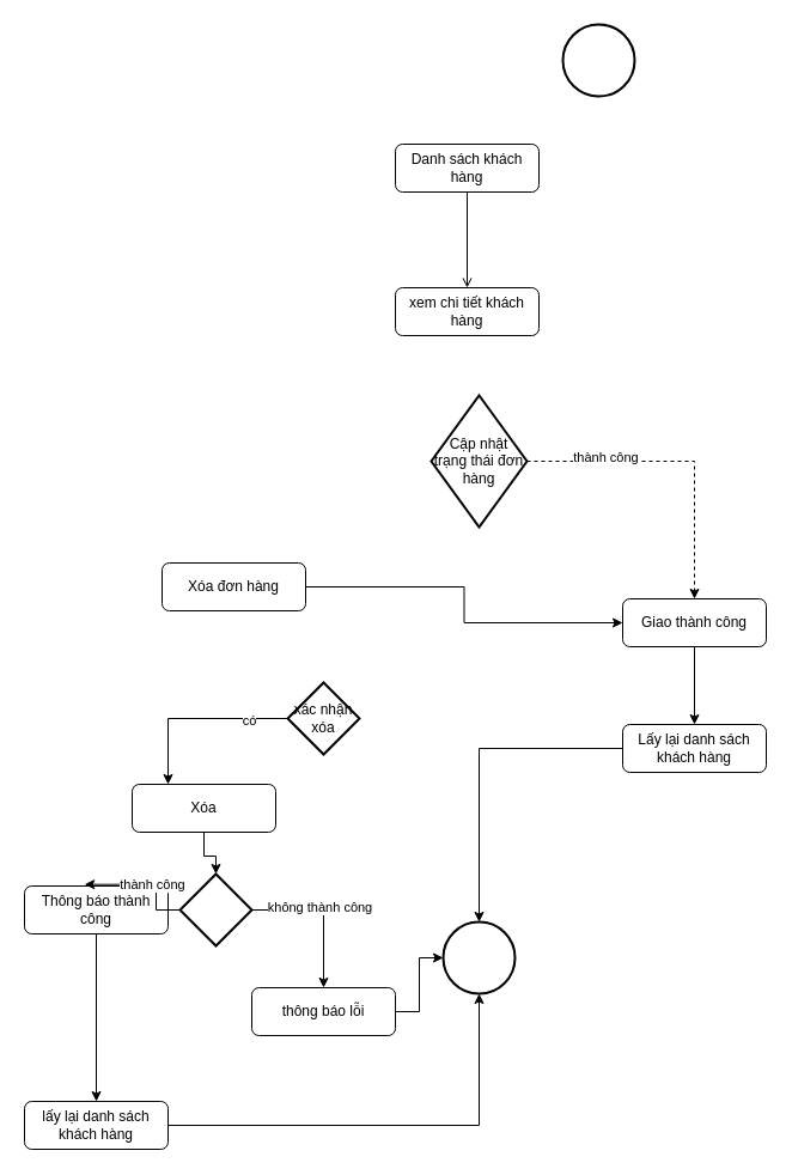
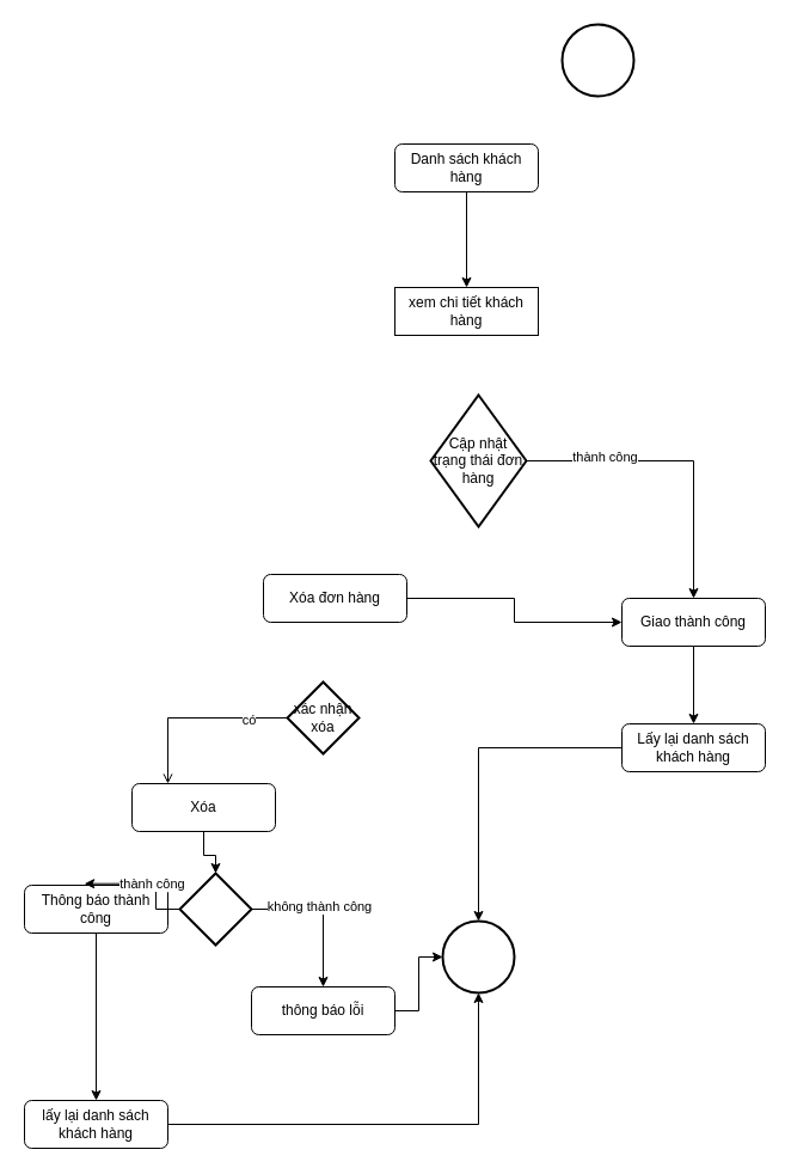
  <mxCell id="0" />
  <mxCell id="1" parent="0" />
- <mxCell id="2" value="" style="edgeStyle=orthogonalEdgeStyle;rounded=0;orthogonalLoop=1;jettySize=auto;html=1;endArrow=open;" edge="1" parent="1" source="3" target="6"><mxGeometry relative="1" as="geometry" /></mxCell>
+ <mxCell id="2" value="" style="edgeStyle=orthogonalEdgeStyle;rounded=0;orthogonalLoop=1;jettySize=auto;html=1;" edge="1" parent="1" source="3" target="6"><mxGeometry relative="1" as="geometry" /></mxCell>
  <mxCell id="3" value="Danh sách khách hàng" style="rounded=1;whiteSpace=wrap;html=1;fontSize=12;glass=0;strokeWidth=1;shadow=0;" parent="1" vertex="1"><mxGeometry x="330" y="120" width="120" height="40" as="geometry" /></mxCell>
  <mxCell id="4" value="" style="strokeWidth=2;html=1;shape=mxgraph.flowchart.start_2;whiteSpace=wrap;" vertex="1" parent="1"><mxGeometry x="470" y="20" width="60" height="60" as="geometry" /></mxCell>
  <mxCell id="5" value="" style="strokeWidth=2;html=1;shape=mxgraph.flowchart.start_2;whiteSpace=wrap;" vertex="1" parent="1"><mxGeometry x="370" y="770" width="60" height="60" as="geometry" /></mxCell>
- <mxCell id="6" value="xem chi tiết khách hàng" style="rounded=1;whiteSpace=wrap;html=1;fontSize=12;glass=0;strokeWidth=1;shadow=0;" vertex="1" parent="1"><mxGeometry x="330" y="240" width="120" height="40" as="geometry" /></mxCell>
- <mxCell id="7" style="edgeStyle=orthogonalEdgeStyle;rounded=0;orthogonalLoop=1;jettySize=auto;html=1;entryX=0.5;entryY=0;entryDx=0;entryDy=0;dashed=1;" edge="1" parent="1" source="9" target="29"><mxGeometry relative="1" as="geometry" /></mxCell>
+ <mxCell id="6" value="xem chi tiết khách hàng" style="whiteSpace=wrap;html=1;fontSize=12;glass=0;strokeWidth=1;shadow=0;rounded=0;" vertex="1" parent="1"><mxGeometry x="330" y="240" width="120" height="40" as="geometry" /></mxCell>
+ <mxCell id="7" style="edgeStyle=orthogonalEdgeStyle;rounded=0;orthogonalLoop=1;jettySize=auto;html=1;entryX=0.5;entryY=0;entryDx=0;entryDy=0;" edge="1" parent="1" source="9" target="29"><mxGeometry relative="1" as="geometry" /></mxCell>
  <mxCell id="8" value="thành công" style="edgeLabel;html=1;align=center;verticalAlign=middle;resizable=0;points=[];" vertex="1" connectable="0" parent="7"><mxGeometry x="-0.494" y="4" relative="1" as="geometry"><mxPoint as="offset" /></mxGeometry></mxCell>
  <mxCell id="9" value="Cập nhật trạng thái đơn hàng" style="strokeWidth=2;html=1;shape=mxgraph.flowchart.decision;whiteSpace=wrap;" vertex="1" parent="1"><mxGeometry x="360" y="330" width="80" height="110" as="geometry" /></mxCell>
  <mxCell id="10" value="" style="edgeStyle=orthogonalEdgeStyle;rounded=0;orthogonalLoop=1;jettySize=auto;html=1;" edge="1" parent="1" source="11" target="29"><mxGeometry relative="1" as="geometry" /></mxCell>
- <mxCell id="11" value="Xóa đơn hàng" style="rounded=1;whiteSpace=wrap;html=1;fontSize=12;glass=0;strokeWidth=1;shadow=0;" vertex="1" parent="1"><mxGeometry x="135" y="470" width="120" height="40" as="geometry" /></mxCell>
+ <mxCell id="11" value="Xóa đơn hàng" style="rounded=1;whiteSpace=wrap;html=1;fontSize=12;glass=0;strokeWidth=1;shadow=0;" vertex="1" parent="1"><mxGeometry x="220" y="480" width="120" height="40" as="geometry" /></mxCell>
  <mxCell id="12" value="" style="edgeStyle=orthogonalEdgeStyle;rounded=0;orthogonalLoop=1;jettySize=auto;html=1;" edge="1" parent="1" source="13" target="21"><mxGeometry relative="1" as="geometry" /></mxCell>
  <mxCell id="13" value="Xóa" style="rounded=1;whiteSpace=wrap;html=1;fontSize=12;glass=0;strokeWidth=1;shadow=0;" vertex="1" parent="1"><mxGeometry x="110" y="655" width="120" height="40" as="geometry" /></mxCell>
- <mxCell id="14" style="edgeStyle=orthogonalEdgeStyle;rounded=0;orthogonalLoop=1;jettySize=auto;html=1;entryX=0.25;entryY=0;entryDx=0;entryDy=0;exitX=0;exitY=0.5;exitDx=0;exitDy=0;exitPerimeter=0;" edge="1" parent="1" source="16" target="13"><mxGeometry relative="1" as="geometry" /></mxCell>
+ <mxCell id="14" style="edgeStyle=orthogonalEdgeStyle;rounded=0;orthogonalLoop=1;jettySize=auto;html=1;entryX=0.25;entryY=0;entryDx=0;entryDy=0;exitX=0;exitY=0.5;exitDx=0;exitDy=0;exitPerimeter=0;endArrow=open;" edge="1" parent="1" source="16" target="13"><mxGeometry relative="1" as="geometry" /></mxCell>
  <mxCell id="15" value="có" style="edgeLabel;html=1;align=center;verticalAlign=middle;resizable=0;points=[];" vertex="1" connectable="0" parent="14"><mxGeometry x="-0.559" y="1" relative="1" as="geometry"><mxPoint x="1" as="offset" /></mxGeometry></mxCell>
  <mxCell id="16" value="xác nhận xóa" style="strokeWidth=2;html=1;shape=mxgraph.flowchart.decision;whiteSpace=wrap;" vertex="1" parent="1"><mxGeometry x="240" y="570" width="60" height="60" as="geometry" /></mxCell>
  <mxCell id="17" value="" style="edgeStyle=orthogonalEdgeStyle;rounded=0;orthogonalLoop=1;jettySize=auto;html=1;" edge="1" parent="1" source="18" target="24"><mxGeometry relative="1" as="geometry" /></mxCell>
  <mxCell id="18" value="Thông báo thành công" style="rounded=1;whiteSpace=wrap;html=1;fontSize=12;glass=0;strokeWidth=1;shadow=0;" vertex="1" parent="1"><mxGeometry x="20" y="740" width="120" height="40" as="geometry" /></mxCell>
  <mxCell id="19" style="edgeStyle=orthogonalEdgeStyle;rounded=0;orthogonalLoop=1;jettySize=auto;html=1;exitX=1;exitY=0.5;exitDx=0;exitDy=0;exitPerimeter=0;" edge="1" parent="1" source="21" target="27"><mxGeometry relative="1" as="geometry" /></mxCell>
  <mxCell id="20" value="không thành công" style="edgeLabel;html=1;align=center;verticalAlign=middle;resizable=0;points=[];" vertex="1" connectable="0" parent="19"><mxGeometry x="-0.428" y="3" relative="1" as="geometry"><mxPoint x="20" as="offset" /></mxGeometry></mxCell>
  <mxCell id="21" value="" style="strokeWidth=2;html=1;shape=mxgraph.flowchart.decision;whiteSpace=wrap;" vertex="1" parent="1"><mxGeometry x="150" y="730" width="60" height="60" as="geometry" /></mxCell>
  <mxCell id="22" style="edgeStyle=orthogonalEdgeStyle;rounded=0;orthogonalLoop=1;jettySize=auto;html=1;entryX=0.418;entryY=-0.033;entryDx=0;entryDy=0;entryPerimeter=0;" edge="1" parent="1" source="21" target="18"><mxGeometry relative="1" as="geometry" /></mxCell>
  <mxCell id="23" value="thành công" style="edgeLabel;html=1;align=center;verticalAlign=middle;resizable=0;points=[];" vertex="1" connectable="0" parent="22"><mxGeometry x="-0.114" relative="1" as="geometry"><mxPoint as="offset" /></mxGeometry></mxCell>
  <mxCell id="24" value="lấy lại danh sách khách hàng" style="rounded=1;whiteSpace=wrap;html=1;fontSize=12;glass=0;strokeWidth=1;shadow=0;" vertex="1" parent="1"><mxGeometry x="20" y="920" width="120" height="40" as="geometry" /></mxCell>
  <mxCell id="25" style="edgeStyle=orthogonalEdgeStyle;rounded=0;orthogonalLoop=1;jettySize=auto;html=1;entryX=0.5;entryY=1;entryDx=0;entryDy=0;entryPerimeter=0;" edge="1" parent="1" source="24" target="5"><mxGeometry relative="1" as="geometry" /></mxCell>
  <mxCell id="26" style="edgeStyle=orthogonalEdgeStyle;rounded=0;orthogonalLoop=1;jettySize=auto;html=1;" edge="1" parent="1" source="27" target="5"><mxGeometry relative="1" as="geometry" /></mxCell>
  <mxCell id="27" value="thông báo lỗi" style="rounded=1;whiteSpace=wrap;html=1;fontSize=12;glass=0;strokeWidth=1;shadow=0;" vertex="1" parent="1"><mxGeometry x="210" y="825" width="120" height="40" as="geometry" /></mxCell>
  <mxCell id="28" style="edgeStyle=orthogonalEdgeStyle;rounded=0;orthogonalLoop=1;jettySize=auto;html=1;" edge="1" parent="1" source="29" target="31"><mxGeometry relative="1" as="geometry" /></mxCell>
  <mxCell id="29" value="Giao thành công" style="rounded=1;whiteSpace=wrap;html=1;fontSize=12;glass=0;strokeWidth=1;shadow=0;" vertex="1" parent="1"><mxGeometry x="520" y="500" width="120" height="40" as="geometry" /></mxCell>
  <mxCell id="30" style="edgeStyle=orthogonalEdgeStyle;rounded=0;orthogonalLoop=1;jettySize=auto;html=1;" edge="1" parent="1" source="31" target="5"><mxGeometry relative="1" as="geometry" /></mxCell>
  <mxCell id="31" value="Lấy lại danh sách khách hàng" style="rounded=1;whiteSpace=wrap;html=1;fontSize=12;glass=0;strokeWidth=1;shadow=0;" vertex="1" parent="1"><mxGeometry x="520" y="605" width="120" height="40" as="geometry" /></mxCell>
